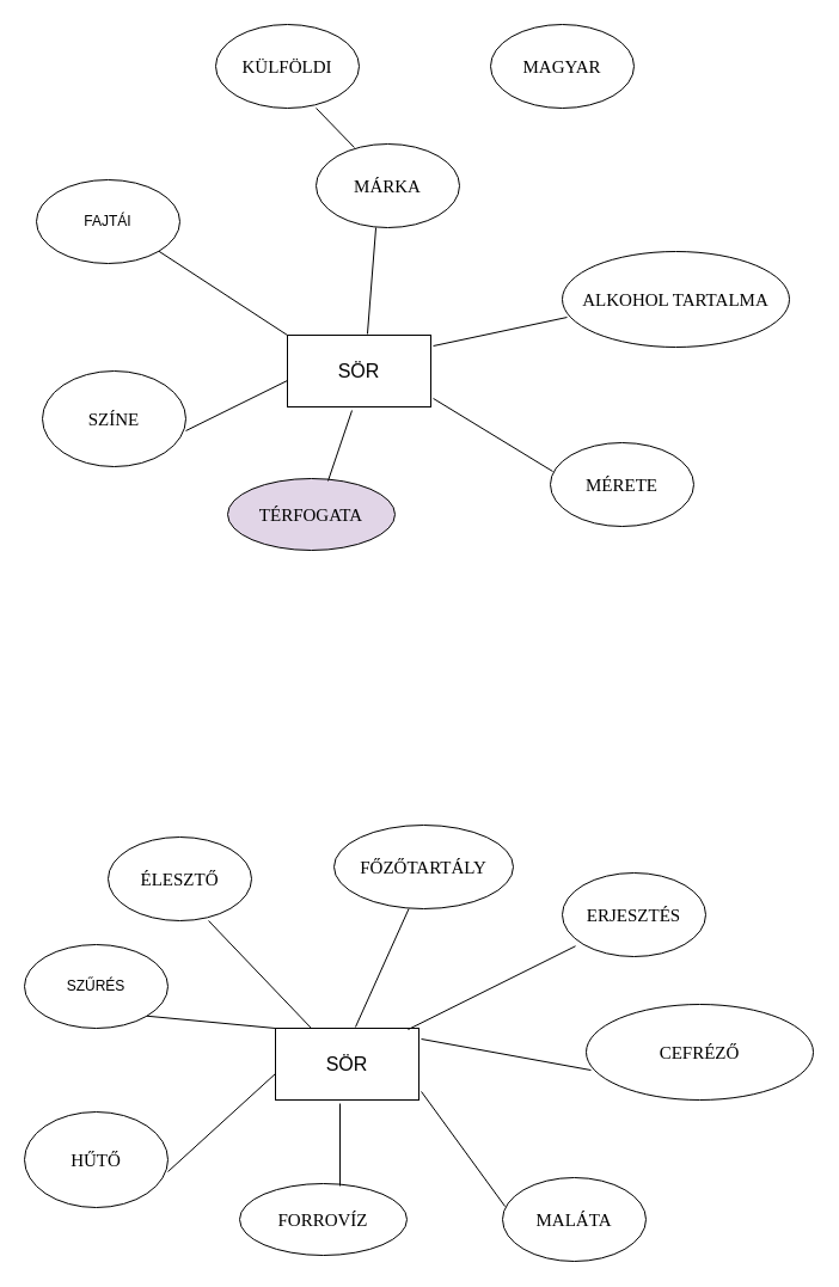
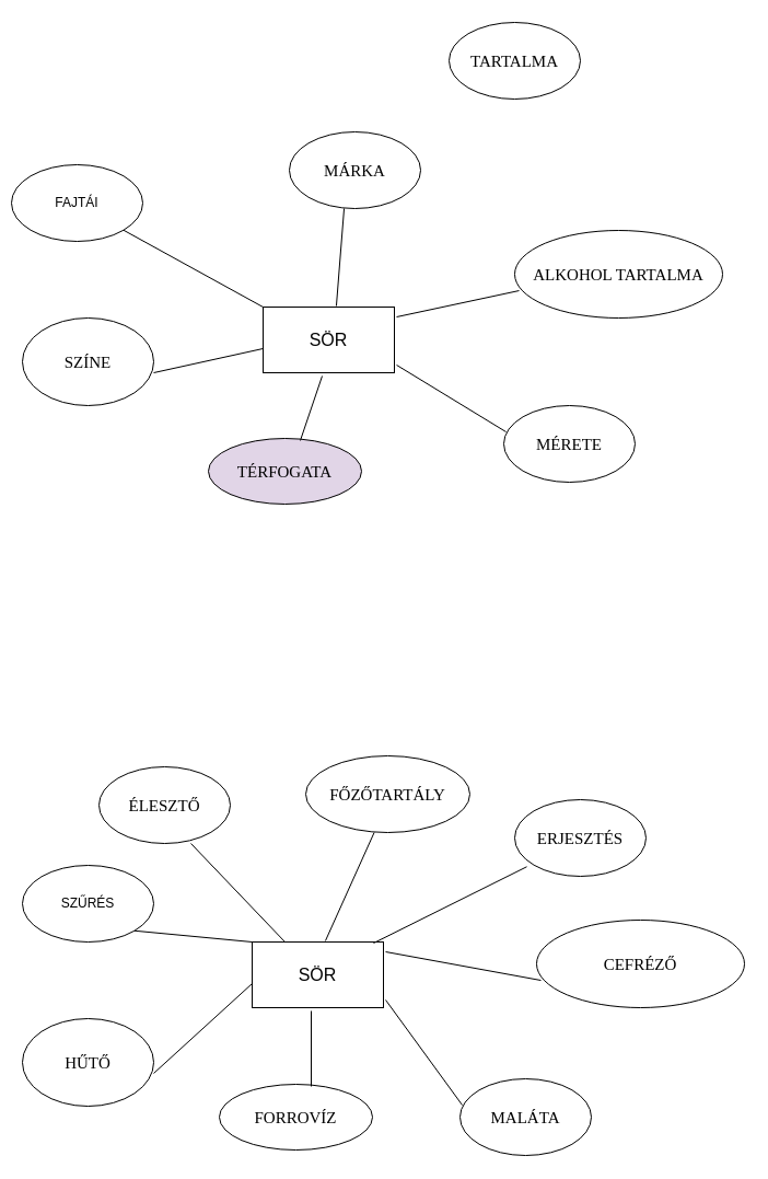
  <mxCell id="0" />
  <mxCell id="1" parent="0" />
  <mxCell id="2" value="&lt;font style=&quot;font-size: 16px;&quot;&gt;SÖR&lt;/font&gt;" style="rounded=0;whiteSpace=wrap;html=1;" vertex="1" parent="1"><mxGeometry x="240" y="280" width="120" height="60" as="geometry" /></mxCell>
- <mxCell id="3" value="FAJTÁI" style="ellipse;whiteSpace=wrap;html=1;" vertex="1" parent="1"><mxGeometry x="30" y="150" width="120" height="70" as="geometry" /></mxCell>
- <mxCell id="4" value="&lt;font face=&quot;Times New Roman&quot; style=&quot;font-size: 15px;&quot;&gt;SZÍNE&lt;/font&gt;" style="ellipse;whiteSpace=wrap;html=1;" vertex="1" parent="1"><mxGeometry x="35" y="310" width="120" height="80" as="geometry" /></mxCell>
+ <mxCell id="3" value="FAJTÁI" style="ellipse;whiteSpace=wrap;html=1;" vertex="1" parent="1"><mxGeometry x="10" y="150" width="120" height="70" as="geometry" /></mxCell>
+ <mxCell id="4" value="&lt;font face=&quot;Times New Roman&quot; style=&quot;font-size: 15px;&quot;&gt;SZÍNE&lt;/font&gt;" style="ellipse;whiteSpace=wrap;html=1;" vertex="1" parent="1"><mxGeometry x="20" y="290" width="120" height="80" as="geometry" /></mxCell>
  <mxCell id="5" value="&lt;font style=&quot;font-size: 15px;&quot; face=&quot;Times New Roman&quot;&gt;MÁRKA&lt;/font&gt;" style="ellipse;whiteSpace=wrap;html=1;" vertex="1" parent="1"><mxGeometry x="264" y="120" width="120" height="70" as="geometry" /></mxCell>
  <mxCell id="6" value="&lt;font face=&quot;Times New Roman&quot; style=&quot;font-size: 15px;&quot;&gt;ALKOHOL TARTALMA&lt;/font&gt;" style="ellipse;whiteSpace=wrap;html=1;" vertex="1" parent="1"><mxGeometry x="470" y="210" width="190" height="80" as="geometry" /></mxCell>
  <mxCell id="7" value="&lt;font face=&quot;Times New Roman&quot; style=&quot;font-size: 15px;&quot;&gt;TÉRFOGATA&lt;/font&gt;" style="ellipse;whiteSpace=wrap;html=1;fillColor=#e1d5e7;" vertex="1" parent="1"><mxGeometry x="190" y="400" width="140" height="60" as="geometry" /></mxCell>
  <mxCell id="8" value="&lt;font face=&quot;Times New Roman&quot; style=&quot;font-size: 15px;&quot;&gt;MÉRETE&lt;/font&gt;" style="ellipse;whiteSpace=wrap;html=1;" vertex="1" parent="1"><mxGeometry x="460" y="370" width="120" height="70" as="geometry" /></mxCell>
  <mxCell id="9" value="" style="endArrow=none;html=1;rounded=0;entryX=0.417;entryY=1;entryDx=0;entryDy=0;entryPerimeter=0;exitX=0.558;exitY=-0.017;exitDx=0;exitDy=0;exitPerimeter=0;" edge="1" parent="1" source="2" target="5"><mxGeometry width="50" height="50" relative="1" as="geometry"><mxPoint x="300" y="280" as="sourcePoint" /><mxPoint x="350" y="230" as="targetPoint" /></mxGeometry></mxCell>
  <mxCell id="10" value="" style="endArrow=none;html=1;rounded=0;entryX=0.021;entryY=0.688;entryDx=0;entryDy=0;entryPerimeter=0;exitX=1.017;exitY=0.15;exitDx=0;exitDy=0;exitPerimeter=0;" edge="1" parent="1" source="2" target="6"><mxGeometry width="50" height="50" relative="1" as="geometry"><mxPoint x="371" y="299" as="sourcePoint" /><mxPoint x="384" y="180" as="targetPoint" /></mxGeometry></mxCell>
  <mxCell id="11" value="" style="endArrow=none;html=1;rounded=0;entryX=1.017;entryY=0.883;entryDx=0;entryDy=0;entryPerimeter=0;exitX=0.017;exitY=0.343;exitDx=0;exitDy=0;exitPerimeter=0;" edge="1" parent="1" source="8" target="2"><mxGeometry width="50" height="50" relative="1" as="geometry"><mxPoint x="420" y="439" as="sourcePoint" /><mxPoint x="433" y="320" as="targetPoint" /></mxGeometry></mxCell>
  <mxCell id="12" value="" style="endArrow=none;html=1;rounded=0;entryX=0.45;entryY=1.05;entryDx=0;entryDy=0;entryPerimeter=0;exitX=0.6;exitY=0.033;exitDx=0;exitDy=0;exitPerimeter=0;" edge="1" parent="1" source="7" target="2"><mxGeometry width="50" height="50" relative="1" as="geometry"><mxPoint x="290" y="470" as="sourcePoint" /><mxPoint x="303" y="351" as="targetPoint" /></mxGeometry></mxCell>
  <mxCell id="13" value="" style="endArrow=none;html=1;rounded=0;entryX=1;entryY=1;entryDx=0;entryDy=0;exitX=0;exitY=0;exitDx=0;exitDy=0;" edge="1" parent="1" source="2" target="3"><mxGeometry width="50" height="50" relative="1" as="geometry"><mxPoint x="123.5" y="299" as="sourcePoint" /><mxPoint x="136.5" y="180" as="targetPoint" /></mxGeometry></mxCell>
  <mxCell id="14" value="" style="endArrow=none;html=1;rounded=0;entryX=1;entryY=0.625;entryDx=0;entryDy=0;exitX=0;exitY=0.633;exitDx=0;exitDy=0;exitPerimeter=0;entryPerimeter=0;" edge="1" parent="1" source="2" target="4"><mxGeometry width="50" height="50" relative="1" as="geometry"><mxPoint x="160" y="410" as="sourcePoint" /><mxPoint x="173" y="291" as="targetPoint" /></mxGeometry></mxCell>
- <mxCell id="15" value="&lt;font face=&quot;Times New Roman&quot; style=&quot;font-size: 15px;&quot;&gt;MAGYAR&lt;/font&gt;" style="ellipse;whiteSpace=wrap;html=1;" vertex="1" parent="1"><mxGeometry x="410" y="20" width="120" height="70" as="geometry" /></mxCell>
- <mxCell id="16" value="&lt;font face=&quot;Times New Roman&quot; style=&quot;font-size: 15px;&quot;&gt;KÜLFÖLDI&lt;/font&gt;" style="ellipse;whiteSpace=wrap;html=1;" vertex="1" parent="1"><mxGeometry x="180" y="20" width="120" height="70" as="geometry" /></mxCell>
- <mxCell id="17" value="" style="endArrow=none;html=1;rounded=0;entryX=0.7;entryY=1;entryDx=0;entryDy=0;entryPerimeter=0;exitX=0.267;exitY=0.043;exitDx=0;exitDy=0;exitPerimeter=0;" edge="1" parent="1" source="5" target="16"><mxGeometry width="50" height="50" relative="1" as="geometry"><mxPoint x="227.5" y="160" as="sourcePoint" /><mxPoint x="272.5" y="100" as="targetPoint" /></mxGeometry></mxCell>
+ <mxCell id="15" value="&lt;font face=&quot;Times New Roman&quot; style=&quot;font-size: 15px;&quot;&gt;TARTALMA&lt;/font&gt;" style="ellipse;whiteSpace=wrap;html=1;" vertex="1" parent="1"><mxGeometry x="410" y="20" width="120" height="70" as="geometry" /></mxCell>
  <mxCell id="18" value="&lt;font style=&quot;font-size: 16px;&quot;&gt;SÖR&lt;/font&gt;" style="rounded=0;whiteSpace=wrap;html=1;" vertex="1" parent="1"><mxGeometry x="230" y="860" width="120" height="60" as="geometry" /></mxCell>
  <mxCell id="19" value="SZŰRÉS" style="ellipse;whiteSpace=wrap;html=1;" vertex="1" parent="1"><mxGeometry x="20" y="790" width="120" height="70" as="geometry" /></mxCell>
  <mxCell id="20" value="&lt;font face=&quot;Times New Roman&quot; style=&quot;font-size: 15px;&quot;&gt;HŰTŐ&lt;/font&gt;" style="ellipse;whiteSpace=wrap;html=1;" vertex="1" parent="1"><mxGeometry x="20" y="930" width="120" height="80" as="geometry" /></mxCell>
  <mxCell id="21" value="&lt;font style=&quot;font-size: 15px;&quot; face=&quot;Times New Roman&quot;&gt;FŐZŐTARTÁLY&lt;/font&gt;" style="ellipse;whiteSpace=wrap;html=1;" vertex="1" parent="1"><mxGeometry x="279" y="690" width="150" height="70" as="geometry" /></mxCell>
  <mxCell id="22" value="&lt;font face=&quot;Times New Roman&quot; style=&quot;font-size: 15px;&quot;&gt;CEFRÉZŐ&lt;/font&gt;" style="ellipse;whiteSpace=wrap;html=1;" vertex="1" parent="1"><mxGeometry x="490" y="840" width="190" height="80" as="geometry" /></mxCell>
  <mxCell id="23" value="&lt;font face=&quot;Times New Roman&quot;&gt;&lt;span style=&quot;font-size: 15px;&quot;&gt;FORROVÍZ&lt;/span&gt;&lt;/font&gt;" style="ellipse;whiteSpace=wrap;html=1;" vertex="1" parent="1"><mxGeometry x="200" y="990" width="140" height="60" as="geometry" /></mxCell>
  <mxCell id="24" value="&lt;font face=&quot;Times New Roman&quot; style=&quot;font-size: 15px;&quot;&gt;MALÁTA&lt;/font&gt;" style="ellipse;whiteSpace=wrap;html=1;" vertex="1" parent="1"><mxGeometry x="420" y="985" width="120" height="70" as="geometry" /></mxCell>
  <mxCell id="25" value="" style="endArrow=none;html=1;rounded=0;entryX=0.417;entryY=1;entryDx=0;entryDy=0;entryPerimeter=0;exitX=0.558;exitY=-0.017;exitDx=0;exitDy=0;exitPerimeter=0;" edge="1" parent="1" source="18" target="21"><mxGeometry width="50" height="50" relative="1" as="geometry"><mxPoint x="290" y="860" as="sourcePoint" /><mxPoint x="340" y="810" as="targetPoint" /></mxGeometry></mxCell>
  <mxCell id="26" value="" style="endArrow=none;html=1;rounded=0;entryX=0.021;entryY=0.688;entryDx=0;entryDy=0;entryPerimeter=0;exitX=1.017;exitY=0.15;exitDx=0;exitDy=0;exitPerimeter=0;" edge="1" parent="1" source="18" target="22"><mxGeometry width="50" height="50" relative="1" as="geometry"><mxPoint x="361" y="879" as="sourcePoint" /><mxPoint x="374" y="760" as="targetPoint" /></mxGeometry></mxCell>
  <mxCell id="27" value="" style="endArrow=none;html=1;rounded=0;entryX=1.017;entryY=0.883;entryDx=0;entryDy=0;entryPerimeter=0;exitX=0.017;exitY=0.343;exitDx=0;exitDy=0;exitPerimeter=0;" edge="1" parent="1" source="24" target="18"><mxGeometry width="50" height="50" relative="1" as="geometry"><mxPoint x="410" y="1019" as="sourcePoint" /><mxPoint x="423" y="900" as="targetPoint" /></mxGeometry></mxCell>
  <mxCell id="28" value="" style="endArrow=none;html=1;rounded=0;entryX=0.45;entryY=1.05;entryDx=0;entryDy=0;entryPerimeter=0;exitX=0.6;exitY=0.033;exitDx=0;exitDy=0;exitPerimeter=0;" edge="1" parent="1" source="23" target="18"><mxGeometry width="50" height="50" relative="1" as="geometry"><mxPoint x="280" y="1050" as="sourcePoint" /><mxPoint x="293" y="931" as="targetPoint" /></mxGeometry></mxCell>
  <mxCell id="29" value="" style="endArrow=none;html=1;rounded=0;entryX=1;entryY=1;entryDx=0;entryDy=0;exitX=0;exitY=0;exitDx=0;exitDy=0;" edge="1" parent="1" source="18" target="19"><mxGeometry width="50" height="50" relative="1" as="geometry"><mxPoint x="113.5" y="879" as="sourcePoint" /><mxPoint x="126.5" y="760" as="targetPoint" /></mxGeometry></mxCell>
  <mxCell id="30" value="" style="endArrow=none;html=1;rounded=0;entryX=1;entryY=0.625;entryDx=0;entryDy=0;exitX=0;exitY=0.633;exitDx=0;exitDy=0;exitPerimeter=0;entryPerimeter=0;" edge="1" parent="1" source="18" target="20"><mxGeometry width="50" height="50" relative="1" as="geometry"><mxPoint x="150" y="990" as="sourcePoint" /><mxPoint x="163" y="871" as="targetPoint" /></mxGeometry></mxCell>
  <mxCell id="31" value="&lt;font face=&quot;Times New Roman&quot; style=&quot;font-size: 15px;&quot;&gt;ERJESZTÉS&lt;/font&gt;" style="ellipse;whiteSpace=wrap;html=1;" vertex="1" parent="1"><mxGeometry x="470" y="730" width="120" height="70" as="geometry" /></mxCell>
  <mxCell id="32" value="&lt;font face=&quot;Times New Roman&quot; style=&quot;font-size: 15px;&quot;&gt;ÉLESZTŐ&lt;/font&gt;" style="ellipse;whiteSpace=wrap;html=1;" vertex="1" parent="1"><mxGeometry x="90" y="700" width="120" height="70" as="geometry" /></mxCell>
  <mxCell id="33" value="" style="endArrow=none;html=1;rounded=0;entryX=0.092;entryY=0.875;entryDx=0;entryDy=0;entryPerimeter=0;exitX=0.925;exitY=0.017;exitDx=0;exitDy=0;exitPerimeter=0;" edge="1" parent="1" source="18" target="31"><mxGeometry width="50" height="50" relative="1" as="geometry"><mxPoint x="350" y="720" as="sourcePoint" /><mxPoint x="400" y="670" as="targetPoint" /></mxGeometry></mxCell>
  <mxCell id="34" value="" style="endArrow=none;html=1;rounded=0;entryX=0.7;entryY=1;entryDx=0;entryDy=0;entryPerimeter=0;exitX=0.25;exitY=0;exitDx=0;exitDy=0;" edge="1" parent="1" source="18" target="32"><mxGeometry width="50" height="50" relative="1" as="geometry"><mxPoint x="217.5" y="740" as="sourcePoint" /><mxPoint x="262.5" y="680" as="targetPoint" /></mxGeometry></mxCell>
